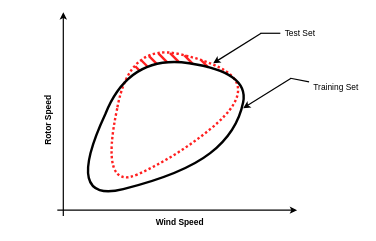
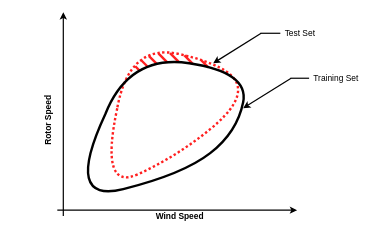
  <mxCell id="0" />
  <mxCell id="1" parent="0" />
  <mxCell id="2" value="" style="endArrow=classic;html=1;strokeWidth=2;" edge="1" parent="1"><mxGeometry width="50" height="50" relative="1" as="geometry"><mxPoint x="105" y="360" as="sourcePoint" /><mxPoint x="105" y="20" as="targetPoint" /></mxGeometry></mxCell>
  <mxCell id="3" value="" style="endArrow=classic;html=1;strokeWidth=2;" edge="1" parent="1"><mxGeometry width="50" height="50" relative="1" as="geometry"><mxPoint x="95" y="350" as="sourcePoint" /><mxPoint x="495" y="350" as="targetPoint" /></mxGeometry></mxCell>
  <mxCell id="4" value="" style="curved=1;endArrow=none;html=1;strokeWidth=4;endFill=0;strokeColor=#FF1F1F;dashed=1;dashPattern=1 1;" edge="1" parent="1"><mxGeometry width="50" height="50" relative="1" as="geometry"><mxPoint x="195" y="180" as="sourcePoint" /><mxPoint x="195" y="180" as="targetPoint" /><Array as="points"><mxPoint x="165" y="320" /><mxPoint x="295" y="260" /><mxPoint x="405" y="170" /><mxPoint x="385" y="110" /><mxPoint x="215" y="70" /></Array></mxGeometry></mxCell>
  <mxCell id="5" value="" style="endArrow=none;html=1;strokeColor=#FF1F1F;strokeWidth=4;" edge="1" parent="1"><mxGeometry width="50" height="50" relative="1" as="geometry"><mxPoint x="235" y="100" as="sourcePoint" /><mxPoint x="245" y="110" as="targetPoint" /></mxGeometry></mxCell>
  <mxCell id="6" value="" style="endArrow=none;html=1;strokeColor=#FF1F1F;strokeWidth=4;" edge="1" parent="1"><mxGeometry width="50" height="50" relative="1" as="geometry"><mxPoint x="248" y="93" as="sourcePoint" /><mxPoint x="261" y="106" as="targetPoint" /></mxGeometry></mxCell>
  <mxCell id="7" value="" style="endArrow=none;html=1;strokeColor=#FF1F1F;strokeWidth=4;" edge="1" parent="1"><mxGeometry width="50" height="50" relative="1" as="geometry"><mxPoint x="225" y="110" as="sourcePoint" /><mxPoint x="233" y="118" as="targetPoint" /></mxGeometry></mxCell>
  <mxCell id="8" value="" style="endArrow=none;html=1;strokeColor=#FF1F1F;strokeWidth=4;" edge="1" parent="1"><mxGeometry width="50" height="50" relative="1" as="geometry"><mxPoint x="264" y="89" as="sourcePoint" /><mxPoint x="278" y="103" as="targetPoint" /></mxGeometry></mxCell>
  <mxCell id="9" value="" style="endArrow=none;html=1;strokeColor=#FF1F1F;strokeWidth=4;" edge="1" parent="1"><mxGeometry width="50" height="50" relative="1" as="geometry"><mxPoint x="283" y="88" as="sourcePoint" /><mxPoint x="298" y="103" as="targetPoint" /></mxGeometry></mxCell>
  <mxCell id="10" value="" style="endArrow=none;html=1;strokeColor=#FF1F1F;strokeWidth=4;" edge="1" parent="1"><mxGeometry width="50" height="50" relative="1" as="geometry"><mxPoint x="307" y="92" as="sourcePoint" /><mxPoint x="321" y="106" as="targetPoint" /></mxGeometry></mxCell>
  <mxCell id="11" value="" style="endArrow=none;html=1;strokeColor=#FF1F1F;strokeWidth=4;" edge="1" parent="1"><mxGeometry width="50" height="50" relative="1" as="geometry"><mxPoint x="335" y="100" as="sourcePoint" /><mxPoint x="347" y="112" as="targetPoint" /></mxGeometry></mxCell>
  <mxCell id="12" value="" style="curved=1;endArrow=none;html=1;strokeWidth=4;endFill=0;" edge="1" parent="1"><mxGeometry width="50" height="50" relative="1" as="geometry"><mxPoint x="175" y="190" as="sourcePoint" /><mxPoint x="175" y="190" as="targetPoint" /><Array as="points"><mxPoint x="105" y="340" /><mxPoint x="305" y="290" /><mxPoint x="395" y="220" /><mxPoint x="415" y="120" /><mxPoint x="215" y="90" /></Array></mxGeometry></mxCell>
- <mxCell id="13" value="Wind Speed" style="text;html=1;strokeColor=none;fillColor=none;align=center;verticalAlign=middle;whiteSpace=wrap;rounded=0;fontSize=14;fontStyle=1" vertex="1" parent="1"><mxGeometry x="255" y="360" width="89" height="20" as="geometry" /></mxCell>
+ <mxCell id="13" value="Wind Speed" style="text;html=1;strokeColor=none;fillColor=none;align=center;verticalAlign=middle;whiteSpace=wrap;rounded=0;fontSize=14;fontStyle=1" vertex="1" parent="1"><mxGeometry x="255" y="350" width="89" height="20" as="geometry" /></mxCell>
  <mxCell id="14" value="Rotor Speed" style="text;html=1;strokeColor=none;fillColor=none;align=center;verticalAlign=middle;whiteSpace=wrap;rounded=0;rotation=-90;fontSize=14;fontStyle=1" vertex="1" parent="1"><mxGeometry x="20" y="190" width="120" height="20" as="geometry" /></mxCell>
  <mxCell id="15" value="Test Set" style="text;html=1;strokeColor=none;fillColor=none;align=center;verticalAlign=middle;whiteSpace=wrap;rounded=0;fontSize=14;" vertex="1" parent="1"><mxGeometry x="465" y="45" width="70" height="20" as="geometry" /></mxCell>
- <mxCell id="16" value="Training Set" style="text;html=1;strokeColor=none;fillColor=none;align=center;verticalAlign=middle;whiteSpace=wrap;rounded=0;fontSize=14;" vertex="1" parent="1"><mxGeometry x="515" y="135" width="90" height="20" as="geometry" /></mxCell>
+ <mxCell id="16" value="Training Set" style="text;html=1;strokeColor=none;fillColor=none;align=center;verticalAlign=middle;whiteSpace=wrap;rounded=0;fontSize=14;" vertex="1" parent="1"><mxGeometry x="515" y="120" width="90" height="20" as="geometry" /></mxCell>
  <mxCell id="17" value="" style="endArrow=classic;html=1;strokeWidth=2;fontSize=14;" edge="1" parent="1"><mxGeometry width="50" height="50" relative="1" as="geometry"><mxPoint x="485" y="130" as="sourcePoint" /><mxPoint x="405" y="180" as="targetPoint" /></mxGeometry></mxCell>
  <mxCell id="18" value="" style="endArrow=none;html=1;strokeWidth=2;fontSize=14;" edge="1" parent="1" target="16"><mxGeometry width="50" height="50" relative="1" as="geometry"><mxPoint x="484" y="130" as="sourcePoint" /><mxPoint x="495" y="160" as="targetPoint" /></mxGeometry></mxCell>
  <mxCell id="19" value="" style="endArrow=classic;html=1;strokeWidth=2;fontSize=14;" edge="1" parent="1"><mxGeometry width="50" height="50" relative="1" as="geometry"><mxPoint x="435" y="55" as="sourcePoint" /><mxPoint x="355" y="105" as="targetPoint" /></mxGeometry></mxCell>
  <mxCell id="20" value="" style="endArrow=none;html=1;strokeWidth=2;fontSize=14;" edge="1" parent="1"><mxGeometry width="50" height="50" relative="1" as="geometry"><mxPoint x="434" y="55" as="sourcePoint" /><mxPoint x="467" y="55" as="targetPoint" /></mxGeometry></mxCell>
